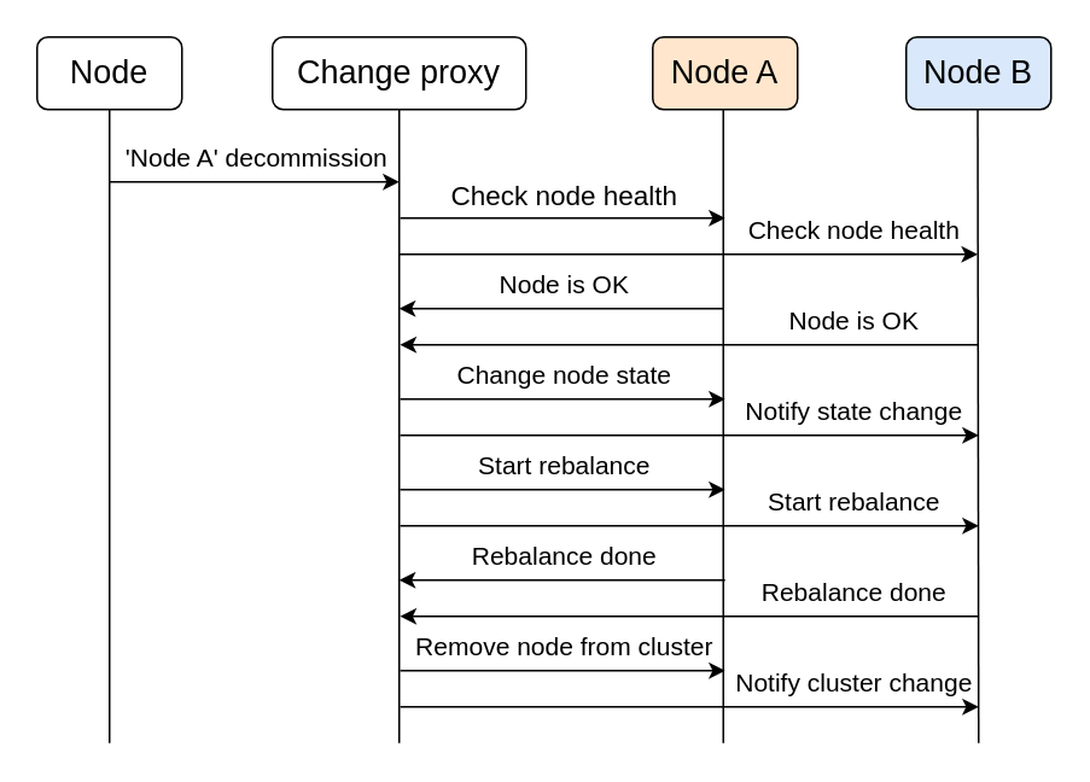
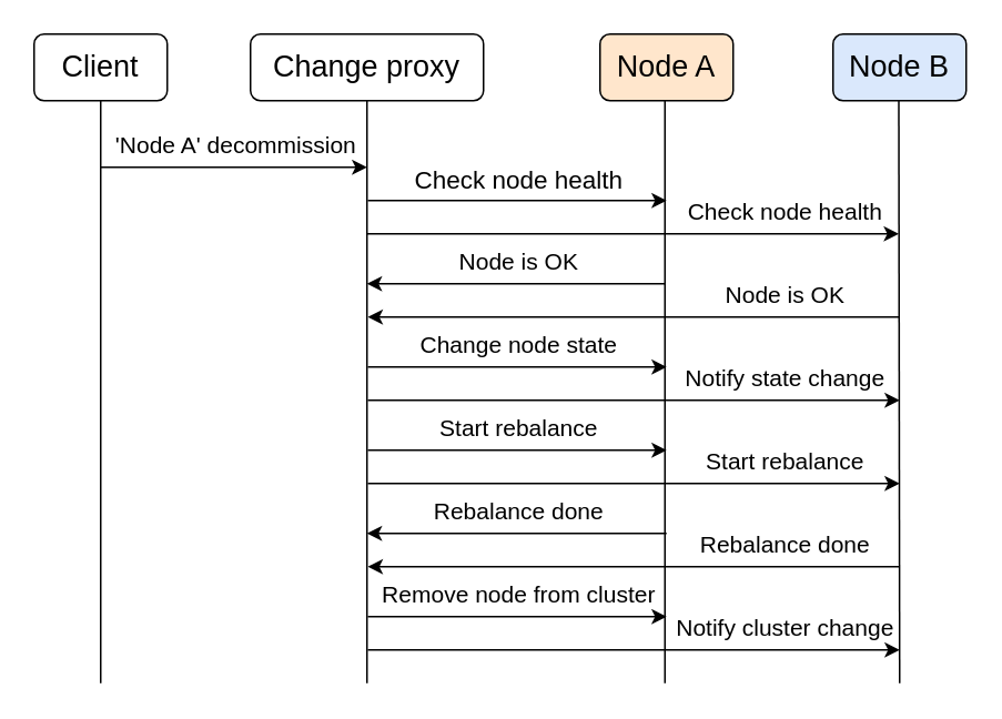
  <mxCell id="0" />
  <mxCell id="1" parent="0" />
- <mxCell id="2" value="&lt;font style=&quot;font-size: 18px&quot;&gt;Node&lt;/font&gt;" style="rounded=1;whiteSpace=wrap;html=1;" parent="1" vertex="1"><mxGeometry x="20" y="20" width="80" height="40" as="geometry" /></mxCell>
+ <mxCell id="2" value="&lt;font style=&quot;font-size: 18px&quot;&gt;Client&lt;/font&gt;" style="rounded=1;whiteSpace=wrap;html=1;" parent="1" vertex="1"><mxGeometry x="20" y="20" width="80" height="40" as="geometry" /></mxCell>
  <mxCell id="3" value="&lt;div style=&quot;font-size: 18px&quot;&gt;&lt;font style=&quot;font-size: 18px&quot;&gt;Change&lt;/font&gt;&lt;font style=&quot;font-size: 18px&quot;&gt; proxy&lt;br&gt;&lt;/font&gt;&lt;/div&gt;" style="rounded=1;whiteSpace=wrap;html=1;" parent="1" vertex="1"><mxGeometry x="150" y="20" width="140" height="40" as="geometry" /></mxCell>
  <mxCell id="4" value="&lt;font style=&quot;font-size: 18px&quot;&gt;Node&lt;/font&gt;&lt;font style=&quot;font-size: 18px&quot;&gt; A&lt;/font&gt;" style="rounded=1;whiteSpace=wrap;html=1;fillColor=#ffe6cc;" parent="1" vertex="1"><mxGeometry x="360" y="20" width="80" height="40" as="geometry" /></mxCell>
  <mxCell id="5" value="" style="endArrow=none;html=1;" parent="1" edge="1"><mxGeometry width="50" height="50" relative="1" as="geometry"><mxPoint x="60" y="410" as="sourcePoint" /><mxPoint x="60" y="60" as="targetPoint" /></mxGeometry></mxCell>
  <mxCell id="6" value="" style="endArrow=none;html=1;" parent="1" edge="1"><mxGeometry width="50" height="50" relative="1" as="geometry"><mxPoint x="220" y="410" as="sourcePoint" /><mxPoint x="220" y="60" as="targetPoint" /></mxGeometry></mxCell>
  <mxCell id="7" value="" style="endArrow=none;html=1;" parent="1" edge="1"><mxGeometry width="50" height="50" relative="1" as="geometry"><mxPoint x="399" y="410" as="sourcePoint" /><mxPoint x="399" y="60" as="targetPoint" /></mxGeometry></mxCell>
  <mxCell id="8" value="" style="endArrow=classic;html=1;" parent="1" edge="1"><mxGeometry width="50" height="50" relative="1" as="geometry"><mxPoint x="60" y="100" as="sourcePoint" /><mxPoint x="220" y="100" as="targetPoint" /></mxGeometry></mxCell>
  <mxCell id="9" value="&lt;font style=&quot;font-size: 14px;&quot;&gt;'Node A' decommission&lt;/font&gt;" style="edgeLabel;html=1;align=center;verticalAlign=middle;resizable=0;points=[];fontSize=14;" parent="8" vertex="1" connectable="0"><mxGeometry x="-0.393" y="1" relative="1" as="geometry"><mxPoint x="31" y="-13" as="offset" /></mxGeometry></mxCell>
  <mxCell id="10" value="" style="endArrow=classic;html=1;" parent="1" edge="1"><mxGeometry width="50" height="50" relative="1" as="geometry"><mxPoint x="220.5" y="120" as="sourcePoint" /><mxPoint x="400" y="120" as="targetPoint" /></mxGeometry></mxCell>
  <mxCell id="11" value="&lt;font style=&quot;font-size: 15px;&quot;&gt;Check node health&lt;br style=&quot;font-size: 15px;&quot;&gt;&lt;/font&gt;" style="edgeLabel;html=1;align=center;verticalAlign=middle;resizable=0;points=[];fontSize=15;" parent="10" vertex="1" connectable="0"><mxGeometry x="-0.308" y="-2" relative="1" as="geometry"><mxPoint x="27.5" y="-16" as="offset" /></mxGeometry></mxCell>
  <mxCell id="12" value="" style="endArrow=classic;html=1;" parent="1" edge="1"><mxGeometry width="50" height="50" relative="1" as="geometry"><mxPoint x="399.5" y="170" as="sourcePoint" /><mxPoint x="220" y="170" as="targetPoint" /></mxGeometry></mxCell>
  <mxCell id="13" value="&lt;font style=&quot;font-size: 14px;&quot;&gt;Node is OK&lt;/font&gt;" style="edgeLabel;html=1;align=center;verticalAlign=middle;resizable=0;points=[];fontSize=14;" parent="12" vertex="1" connectable="0"><mxGeometry x="0.431" relative="1" as="geometry"><mxPoint x="38.5" y="-14" as="offset" /></mxGeometry></mxCell>
  <mxCell id="14" value="&lt;font style=&quot;font-size: 18px&quot;&gt;Node&lt;/font&gt;&lt;font style=&quot;font-size: 18px&quot;&gt; B&lt;/font&gt;" style="rounded=1;whiteSpace=wrap;html=1;fillColor=#dae8fc;" parent="1" vertex="1"><mxGeometry x="500" y="20" width="80" height="40" as="geometry" /></mxCell>
  <mxCell id="15" value="" style="endArrow=none;html=1;" parent="1" edge="1"><mxGeometry width="50" height="50" relative="1" as="geometry"><mxPoint x="540" y="410" as="sourcePoint" /><mxPoint x="539.5" y="60" as="targetPoint" /></mxGeometry></mxCell>
  <mxCell id="16" value="" style="endArrow=classic;html=1;" parent="1" edge="1"><mxGeometry width="50" height="50" relative="1" as="geometry"><mxPoint x="220.5" y="270" as="sourcePoint" /><mxPoint x="400" y="270" as="targetPoint" /></mxGeometry></mxCell>
  <mxCell id="17" value="&lt;font style=&quot;font-size: 14px;&quot;&gt;Start rebalance&lt;/font&gt;" style="edgeLabel;html=1;align=center;verticalAlign=middle;resizable=0;points=[];fontSize=14;" parent="16" vertex="1" connectable="0"><mxGeometry x="-0.333" y="-2" relative="1" as="geometry"><mxPoint x="29.5" y="-16" as="offset" /></mxGeometry></mxCell>
  <mxCell id="18" value="" style="endArrow=classic;html=1;" parent="1" edge="1"><mxGeometry width="50" height="50" relative="1" as="geometry"><mxPoint x="220.5" y="290" as="sourcePoint" /><mxPoint x="540" y="290" as="targetPoint" /></mxGeometry></mxCell>
  <mxCell id="19" value="&lt;font style=&quot;font-size: 14px;&quot;&gt;Start rebalance&lt;/font&gt;" style="edgeLabel;html=1;align=center;verticalAlign=middle;resizable=0;points=[];fontSize=14;" parent="18" vertex="1" connectable="0"><mxGeometry x="-0.333" y="-2" relative="1" as="geometry"><mxPoint x="142.5" y="-16" as="offset" /></mxGeometry></mxCell>
  <mxCell id="20" value="" style="endArrow=classic;html=1;" parent="1" edge="1"><mxGeometry width="50" height="50" relative="1" as="geometry"><mxPoint x="220" y="140" as="sourcePoint" /><mxPoint x="539.5" y="140" as="targetPoint" /></mxGeometry></mxCell>
  <mxCell id="21" value="&lt;font style=&quot;font-size: 14px;&quot;&gt;Check node health&lt;br style=&quot;font-size: 14px;&quot;&gt;&lt;/font&gt;" style="edgeLabel;html=1;align=center;verticalAlign=middle;resizable=0;points=[];fontSize=14;" parent="20" vertex="1" connectable="0"><mxGeometry x="-0.308" y="-2" relative="1" as="geometry"><mxPoint x="139" y="-16" as="offset" /></mxGeometry></mxCell>
  <mxCell id="22" value="" style="endArrow=classic;html=1;" parent="1" edge="1"><mxGeometry width="50" height="50" relative="1" as="geometry"><mxPoint x="540" y="190" as="sourcePoint" /><mxPoint x="220.5" y="190" as="targetPoint" /></mxGeometry></mxCell>
  <mxCell id="23" value="&lt;font style=&quot;font-size: 14px;&quot;&gt;Node is OK&lt;/font&gt;" style="edgeLabel;html=1;align=center;verticalAlign=middle;resizable=0;points=[];fontSize=14;" parent="22" vertex="1" connectable="0"><mxGeometry x="0.431" relative="1" as="geometry"><mxPoint x="159" y="-14" as="offset" /></mxGeometry></mxCell>
  <mxCell id="24" value="" style="endArrow=classic;html=1;" parent="1" edge="1"><mxGeometry width="50" height="50" relative="1" as="geometry"><mxPoint x="400" y="320" as="sourcePoint" /><mxPoint x="220" y="320" as="targetPoint" /></mxGeometry></mxCell>
  <mxCell id="25" value="&lt;font style=&quot;font-size: 14px;&quot;&gt;Rebalance done&lt;/font&gt;" style="edgeLabel;html=1;align=center;verticalAlign=middle;resizable=0;points=[];fontSize=14;" parent="24" vertex="1" connectable="0"><mxGeometry x="0.431" relative="1" as="geometry"><mxPoint x="39" y="-14" as="offset" /></mxGeometry></mxCell>
  <mxCell id="26" value="" style="endArrow=classic;html=1;" parent="1" edge="1"><mxGeometry width="50" height="50" relative="1" as="geometry"><mxPoint x="220.5" y="220" as="sourcePoint" /><mxPoint x="400" y="220" as="targetPoint" /></mxGeometry></mxCell>
  <mxCell id="27" value="&lt;font style=&quot;font-size: 14px;&quot;&gt;Change node state&lt;/font&gt;&lt;font style=&quot;font-size: 14px;&quot;&gt;&lt;br style=&quot;font-size: 14px;&quot;&gt;&lt;/font&gt;" style="edgeLabel;html=1;align=center;verticalAlign=middle;resizable=0;points=[];fontSize=14;" parent="26" vertex="1" connectable="0"><mxGeometry x="-0.308" y="-2" relative="1" as="geometry"><mxPoint x="27.5" y="-16" as="offset" /></mxGeometry></mxCell>
  <mxCell id="28" value="" style="endArrow=classic;html=1;" parent="1" edge="1"><mxGeometry width="50" height="50" relative="1" as="geometry"><mxPoint x="540" y="340" as="sourcePoint" /><mxPoint x="220.5" y="340" as="targetPoint" /></mxGeometry></mxCell>
  <mxCell id="29" value="&lt;font style=&quot;font-size: 14px;&quot;&gt;Rebalance done&lt;/font&gt;" style="edgeLabel;html=1;align=center;verticalAlign=middle;resizable=0;points=[];fontSize=14;" parent="28" vertex="1" connectable="0"><mxGeometry x="0.431" relative="1" as="geometry"><mxPoint x="159" y="-14" as="offset" /></mxGeometry></mxCell>
  <mxCell id="30" value="" style="endArrow=classic;html=1;" parent="1" edge="1"><mxGeometry width="50" height="50" relative="1" as="geometry"><mxPoint x="220.5" y="240" as="sourcePoint" /><mxPoint x="540" y="240" as="targetPoint" /></mxGeometry></mxCell>
  <mxCell id="31" value="&lt;font style=&quot;font-size: 14px&quot;&gt;Notify state change&lt;/font&gt;" style="edgeLabel;html=1;align=center;verticalAlign=middle;resizable=0;points=[];fontSize=14;" parent="30" vertex="1" connectable="0"><mxGeometry x="-0.308" y="-2" relative="1" as="geometry"><mxPoint x="138.5" y="-16" as="offset" /></mxGeometry></mxCell>
  <mxCell id="32" value="" style="endArrow=classic;html=1;" parent="1" edge="1"><mxGeometry width="50" height="50" relative="1" as="geometry"><mxPoint x="220.5" y="370" as="sourcePoint" /><mxPoint x="400" y="370" as="targetPoint" /></mxGeometry></mxCell>
  <mxCell id="33" value="&lt;font style=&quot;font-size: 14px;&quot;&gt;Remove node&lt;/font&gt;&lt;font style=&quot;font-size: 14px;&quot;&gt; from cluster&lt;/font&gt;" style="edgeLabel;html=1;align=center;verticalAlign=middle;resizable=0;points=[];fontSize=14;" parent="32" vertex="1" connectable="0"><mxGeometry x="-0.333" y="-2" relative="1" as="geometry"><mxPoint x="29.5" y="-16" as="offset" /></mxGeometry></mxCell>
  <mxCell id="34" value="" style="endArrow=classic;html=1;" parent="1" edge="1"><mxGeometry width="50" height="50" relative="1" as="geometry"><mxPoint x="220.5" y="390" as="sourcePoint" /><mxPoint x="540" y="390" as="targetPoint" /></mxGeometry></mxCell>
  <mxCell id="35" value="&lt;font style=&quot;font-size: 14px&quot;&gt;Notify cluster change&lt;/font&gt;" style="edgeLabel;html=1;align=center;verticalAlign=middle;resizable=0;points=[];fontSize=14;" parent="34" vertex="1" connectable="0"><mxGeometry x="-0.308" y="-2" relative="1" as="geometry"><mxPoint x="138.5" y="-16" as="offset" /></mxGeometry></mxCell>
